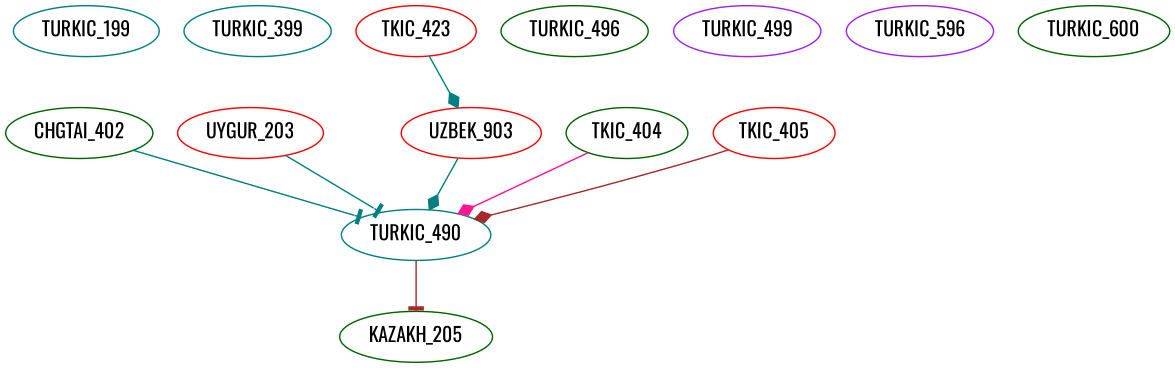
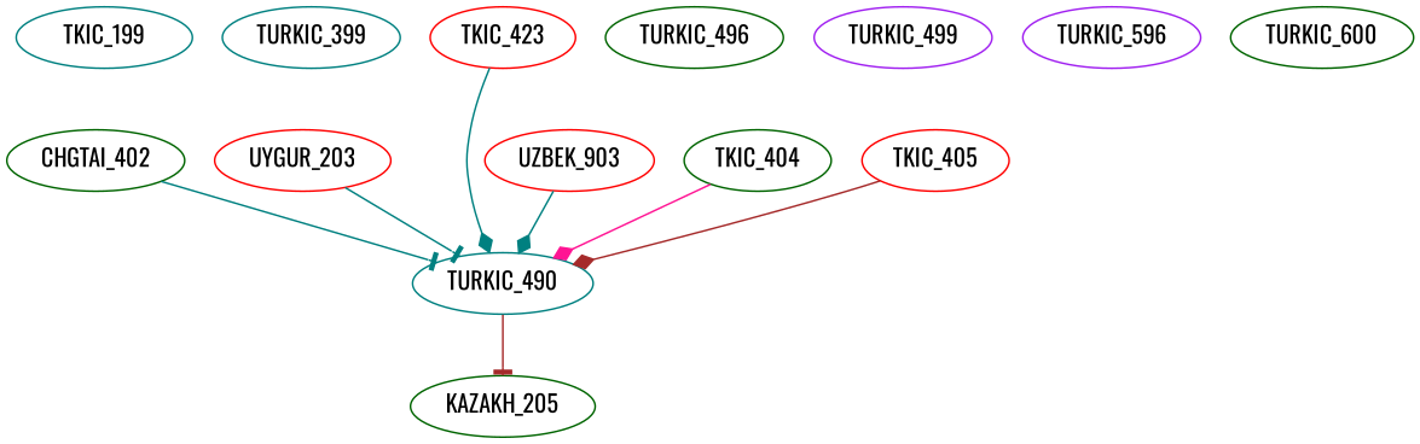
  digraph {
    fontname=Oswald
    node [color=darkgreen fontname=Oswald]
    edge [arrowhead=diamond color=teal fontname=Oswald]
-   TURKIC_199 [color=teal]
+   TURKIC_199 [color=teal label=TKIC_199]
    TURKIC_399 [color=teal]
    TURKIC_490 [color=teal]
    CHGTAI_402
    KAZAKH_205
    UYGUR_203 [color=red]
    n7 [color=red label=UZBEK_903]
    TKIC_404
    TKIC_405 [color=red]
    TKIC_423 [color=red]
    TURKIC_496
    TURKIC_499 [color=purple]
    TURKIC_596 [color=purple]
    TURKIC_600
    TURKIC_490 -> KAZAKH_205 [arrowhead=tee color=brown]
    CHGTAI_402 -> TURKIC_490 [arrowhead=tee]
    UYGUR_203 -> TURKIC_490 [arrowhead=tee]
    n7 -> TURKIC_490
    TKIC_404 -> TURKIC_490 [color=deeppink]
    TKIC_405 -> TURKIC_490 [color=brown]
-   TKIC_423 -> n7
+   TKIC_423 -> TURKIC_490
  }
